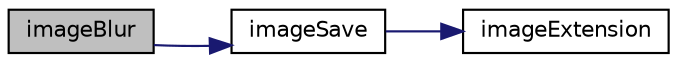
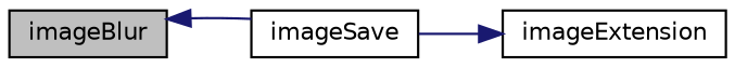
  digraph {
    rankdir=LR
    node [color=black fillcolor=white fontname=Helvetica fontsize=10 shape=record style=filled]
    edge [color=midnightblue fontname=Helvetica fontsize=10 labelfontname=Helvetica labelfontsize=10 style=solid]
    n1 [fillcolor=grey75 fontcolor=black height=0.2 label=imageBlur width=0.4]
    n2 [height=0.2 label=imageSave width=0.4]
    n3 [height=0.2 label=imageExtension width=0.4]
-   n1 -> n2
+   n2 -> n1
    n2 -> n3
  }
